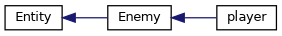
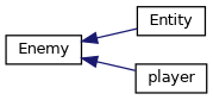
  digraph {
    rankdir=LR
    node [color=black fillcolor=white fontname=Helvetica fontsize=10 shape=record style=filled]
    edge [color=midnightblue dir=back fontname=Helvetica fontsize=10 labelfontname=Helvetica labelfontsize=10 style=solid]
    n1 [height=0.2 label=Entity width=0.4]
    n2 [height=0.2 label=Enemy width=0.4]
    n3 [height=0.2 label=player width=0.4]
-   n1 -> n2
+   n2 -> n1
    n2 -> n3
  }
